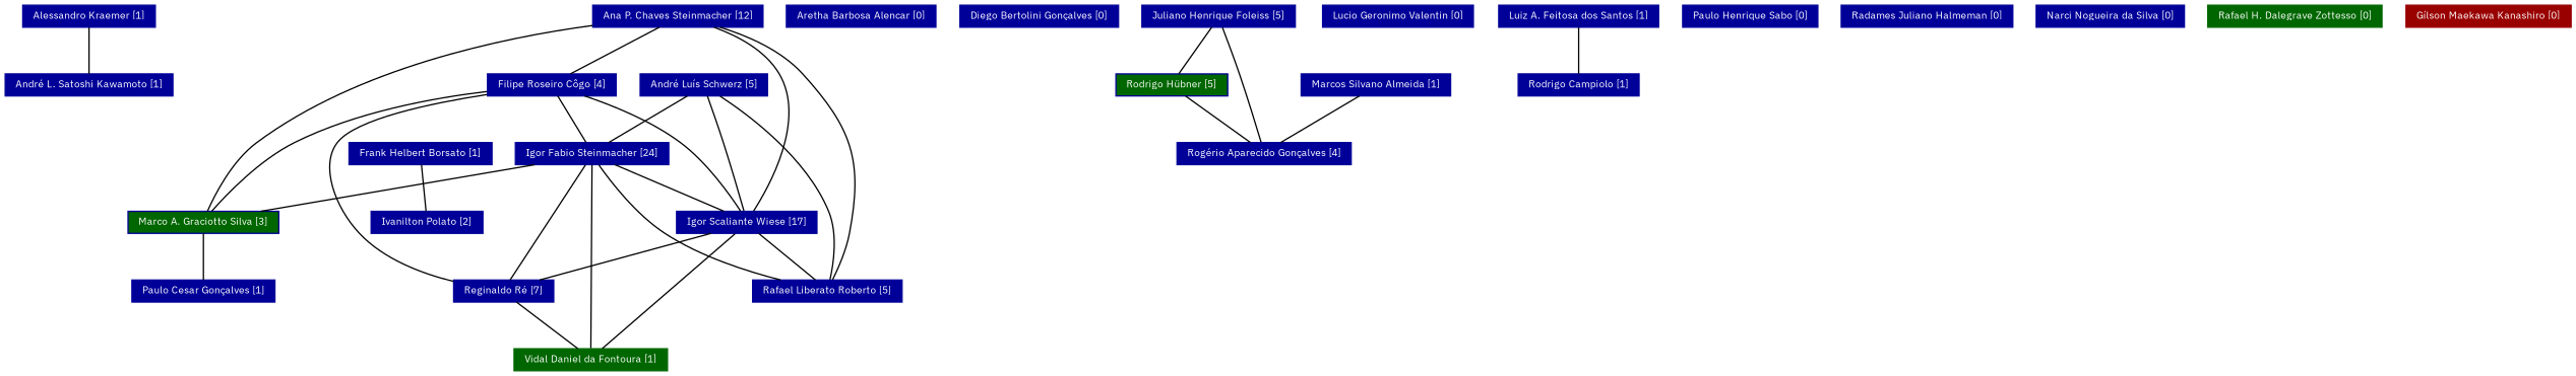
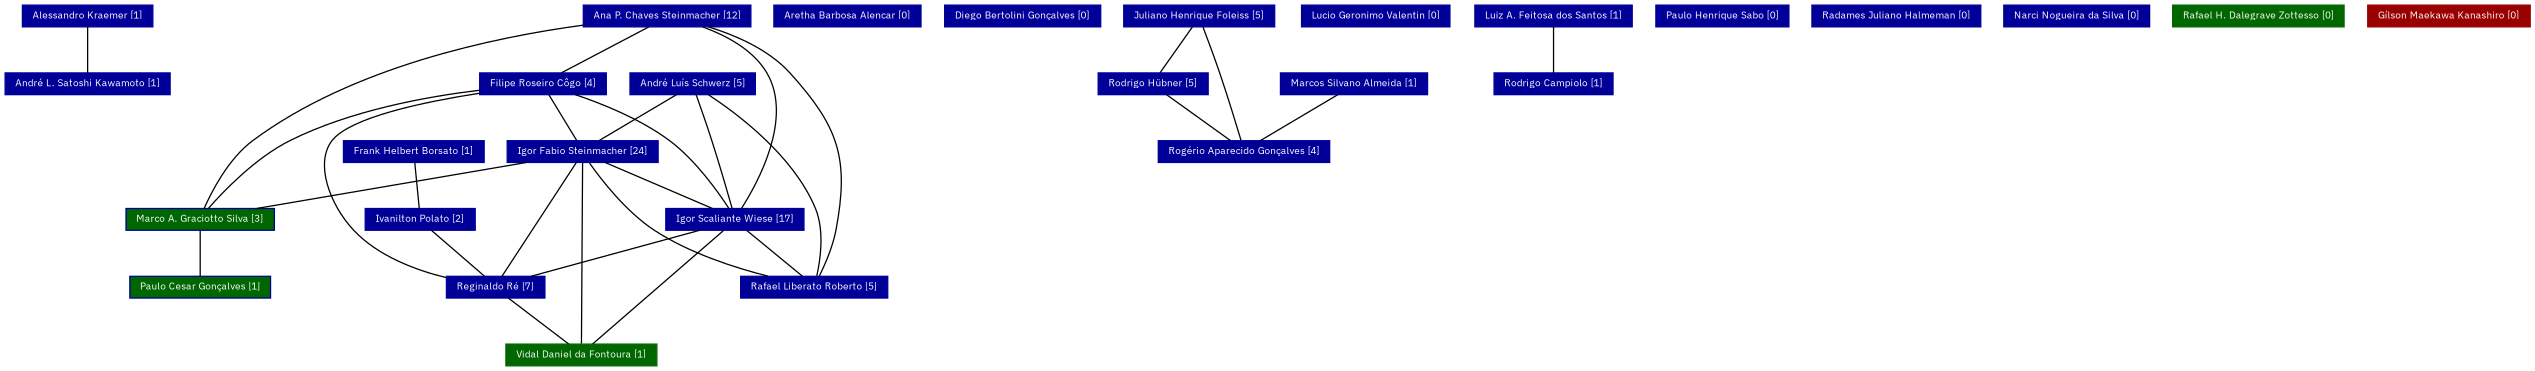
  strict graph {
    fontname="IBM Plex Sans"
    node [color="#000099" fontcolor="#FFFFFF" fontname="IBM Plex Sans" fontsize=8 shape=rectangle style=filled]
    edge [fontname="IBM Plex Sans"]
    n1 [height=0.23611 label="Alessandro Kraemer [1]" width=1.3333]
    n2 [height=0.23611 label="André L. Satoshi Kawamoto [1]" width=1.6944]
    n3 [height=0.23611 label="Ana P. Chaves Steinmacher [12]" width=1.7083]
    n4 [height=0.23611 label="Filipe Roseiro Côgo [4]" width=1.2917]
    n5 [height=0.23611 label="Igor Scaliante Wiese [17]" width=1.4028]
    n6 [fillcolor="#006600" height=0.23611 label="Marco A. Graciotto Silva [3]" width=1.5556]
    n7 [height=0.23611 label="Rafael Liberato Roberto [5]" width=1.5]
    n8 [height=0.23611 label="Igor Fabio Steinmacher [24]" width=1.5139]
    n9 [height=0.23611 label="Reginaldo Ré [7]" width=1]
    n10 [color="#006600" height=0.23611 label="Vidal Daniel da Fontoura [1]" width=1.5417]
-   n11 [height=0.23611 label="Paulo Cesar Gonçalves [1]" width=1.4444]
+   n11 [height=0.23611 label="Paulo Cesar Gonçalves [1]" width=1.4444 fillcolor="#006600"]
    n12 [height=0.23611 label="André Luís Schwerz [5]" width=1.3333]
    n13 [height=0.23611 label="Aretha Barbosa Alencar [0]" width=1.5]
    n14 [height=0.23611 label="Diego Bertolini Gonçalves [0]" width=1.5972]
    n15 [height=0.23611 label="Frank Helbert Borsato [1]" width=1.4028]
    n16 [height=0.23611 label="Ivanilton Polato [2]" width=1.1111]
    n17 [height=0.23611 label="Juliano Henrique Foleiss [5]" width=1.5]
-   n18 [height=0.23611 label="Rodrigo Hübner [5]" width=1.1111 fillcolor="#006600"]
+   n18 [height=0.23611 label="Rodrigo Hübner [5]" width=1.1111]
    n19 [height=0.23611 label="Rogério Aparecido Gonçalves [4]" width=1.75]
    n20 [height=0.23611 label="Lucio Geronimo Valentin [0]" width=1.5556]
    n21 [height=0.23611 label="Luiz A. Feitosa dos Santos [1]" width=1.6111]
    n22 [height=0.23611 label="Rodrigo Campiolo [1]" width=1.2083]
    n23 [height=0.23611 label="Marcos Silvano Almeida [1]" width=1.5139]
    n24 [height=0.23611 label="Paulo Henrique Sabo [0]" width=1.3472]
    n25 [height=0.23611 label="Radames Juliano Halmeman [0]" width=1.6667]
    n26 [height=0.23611 label="Narci Nogueira da Silva [0]" width=1.5]
    n27 [color="#006600" height=0.23611 label="Rafael H. Dalegrave Zottesso [0]" width=1.75]
    n28 [color="#990000" height=0.23611 label="Gílson Maekawa Kanashiro [0]" width=1.6528]
    n1 -- n2
    n3 -- n4
    n3 -- n5
    n3 -- n6
    n3 -- n7
    n4 -- n5
    n4 -- n6
    n4 -- n8
    n4 -- n9
    n5 -- n7
    n5 -- n9
    n5 -- n10
    n6 -- n11
    n8 -- n5
    n8 -- n6
    n8 -- n7
    n8 -- n9
    n8 -- n10
    n9 -- n10
    n12 -- n5
    n12 -- n7
    n12 -- n8
    n15 -- n16
+   n16 -- n9
    n17 -- n18
    n17 -- n19
    n18 -- n19
    n21 -- n22
    n23 -- n19
  }
